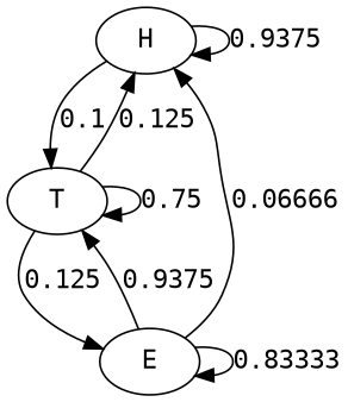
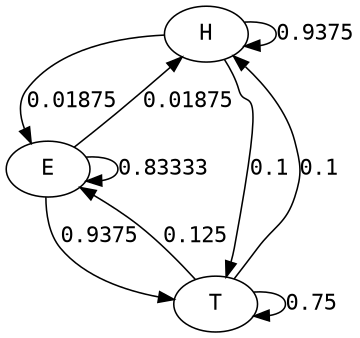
  digraph {
    fontname="DejaVu Sans Mono"
    node [fontname="DejaVu Sans Mono"]
    edge [fontname="DejaVu Sans Mono"]
    H
    E
    T
    H -> H [label=0.9375]
+   H -> E [label=0.01875]
    H -> T [label=0.1]
-   E -> H [label=0.06666]
+   E -> H [label=0.01875]
    E -> E [label=0.83333]
    E -> T [label=0.9375]
-   T -> H [label=0.125]
+   T -> H [label=0.1]
    T -> E [label=0.125]
    T -> T [label=0.75]
  }
